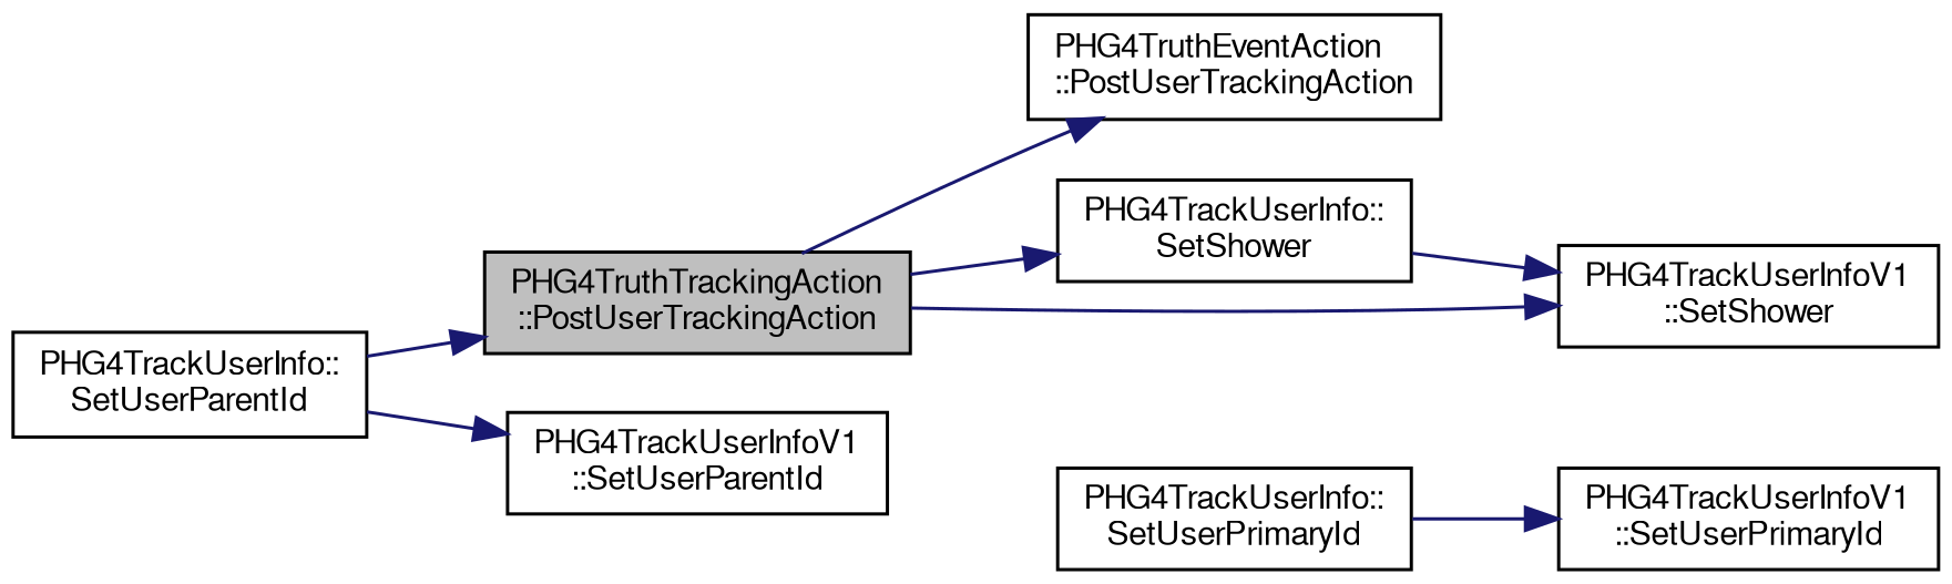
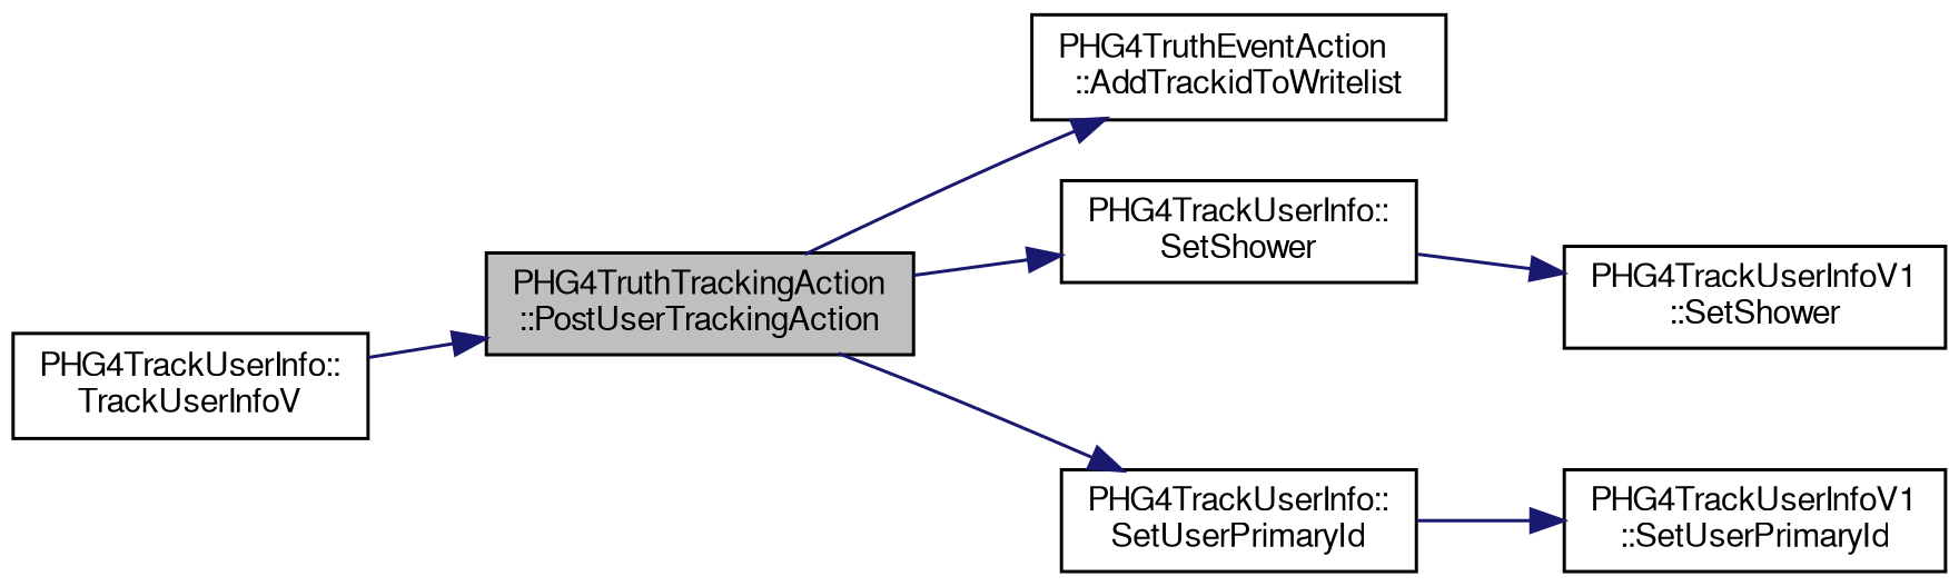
  digraph {
    rankdir=LR
    node [color=black fontname=FreeSans fontsize=10 shape=record]
    edge [color=midnightblue fontname=FreeSans fontsize=10 labelfontname=FreeSans labelfontsize=10 style=solid]
    n1 [fillcolor=grey75 fontcolor=black height=0.2 label="PHG4TruthTrackingAction\l::PostUserTrackingAction" style=filled width=0.4]
-   n2 [height=0.2 label="PHG4TruthEventAction\l::PostUserTrackingAction" width=0.4]
+   n2 [height=0.2 label="PHG4TruthEventAction\l::AddTrackidToWritelist" width=0.4]
    n3 [height=0.2 label="PHG4TrackUserInfo::\lSetShower" width=0.4]
    n4 [height=0.2 label="PHG4TrackUserInfo::\lSetUserPrimaryId" width=0.4]
    n5 [height=0.2 label="PHG4TrackUserInfoV1\l::SetShower" width=0.4]
-   n6 [height=0.2 label="PHG4TrackUserInfo::\lSetUserParentId" width=0.4]
-   n7 [height=0.2 label="PHG4TrackUserInfoV1\l::SetUserParentId" width=0.4]
+   n6 [height=0.2 label="PHG4TrackUserInfo::\lTrackUserInfoV" width=0.4]
    n8 [height=0.2 label="PHG4TrackUserInfoV1\l::SetUserPrimaryId" width=0.4]
    n1 -> n2
    n1 -> n3
-   n1 -> n5
+   n1 -> n4
    n3 -> n5
    n4 -> n8
    n6 -> n1
-   n6 -> n7
  }
